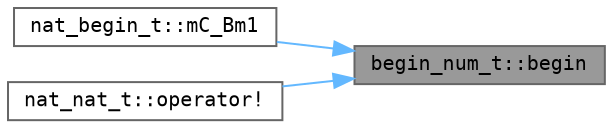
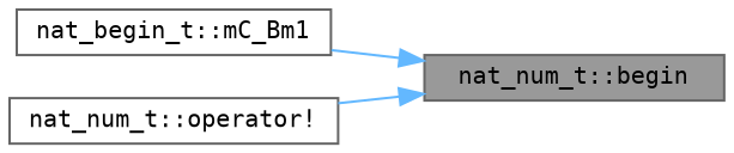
  digraph {
    fontname="DejaVu Sans Mono"
    rankdir=RL
    node [color=grey40 fillcolor=white fontname="DejaVu Sans Mono" fontsize=10 shape=box style=filled]
    edge [color=steelblue1 dir=back fontname="DejaVu Sans Mono" fontsize=10 labelfontname=Helvetica labelfontsize=10 style=solid]
-   n1 [color=gray40 fillcolor=grey60 fontcolor=black height=0.2 label="begin_num_t::begin" width=0.4]
+   n1 [color=gray40 fillcolor=grey60 fontcolor=black height=0.2 label="nat_num_t::begin" width=0.4]
    n2 [height=0.2 label="nat_begin_t::mC_Bm1" width=0.4]
-   n3 [height=0.2 label="nat_nat_t::operator!" width=0.4]
+   n3 [height=0.2 label="nat_num_t::operator!" width=0.4]
    n1 -> n2
    n1 -> n3
  }
